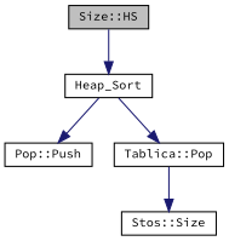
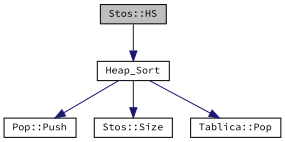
  digraph {
    fontname="Source Code Pro"
    rankdir=TB
    node [color=black fillcolor=white fontname="Source Code Pro" fontsize=10 shape=record style=filled]
    edge [color=midnightblue fontname="Source Code Pro" fontsize=10 labelfontname=Helvetica labelfontsize=10 style=solid]
-   n1 [fillcolor=grey75 fontcolor=black height=0.2 label="Size::HS" width=0.4]
+   n1 [fillcolor=grey75 fontcolor=black height=0.2 label="Stos::HS" width=0.4]
    n2 [height=0.2 label=Heap_Sort width=0.4]
    n3 [height=0.2 label="Pop::Push" width=0.4]
    n4 [height=0.2 label="Stos::Size" width=0.4]
    n5 [height=0.2 label="Tablica::Pop" width=0.4]
    n1 -> n2
    n2 -> n3
-   n5 -> n4
+   n2 -> n4
    n2 -> n5
  }
